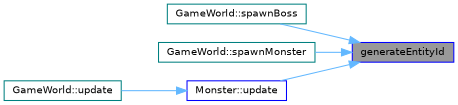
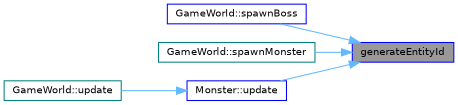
  digraph {
    rankdir=RL
    node [color=blue fillcolor=white fontname=Helvetica fontsize=10 shape=box style=filled]
    edge [color=steelblue1 dir=back fontname=Helvetica fontsize=10 labelfontname=Helvetica labelfontsize=10 style=solid]
    n1 [fillcolor=grey60 fontcolor=black height=0.2 label=generateEntityId width=0.4]
-   n2 [color=teal height=0.2 label="GameWorld::spawnBoss" width=0.4]
+   n2 [height=0.2 label="GameWorld::spawnBoss" width=0.4]
    n3 [color=teal height=0.2 label="GameWorld::spawnMonster" width=0.4]
    n4 [height=0.2 label="Monster::update" width=0.4]
    n5 [color=teal height=0.2 label="GameWorld::update" width=0.4]
    n1 -> n2
    n1 -> n3
    n1 -> n4
    n4 -> n5
  }
